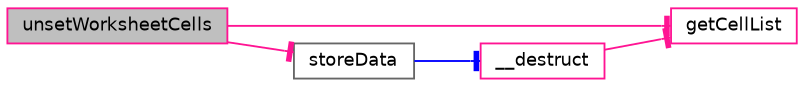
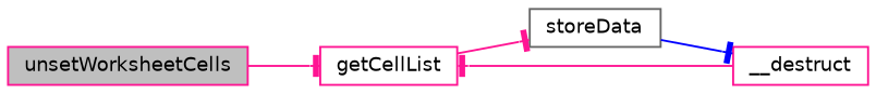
  digraph {
    rankdir=LR
    node [color=deeppink fillcolor=white fontname=Helvetica fontsize=10 shape=record style=filled]
    edge [arrowhead=tee color=deeppink fontname=Helvetica fontsize=10 labelfontname=Helvetica labelfontsize=10 style=solid]
    n1 [fillcolor=grey75 fontcolor=black height=0.2 label=unsetWorksheetCells width=0.4]
    n2 [height=0.2 label=getCellList width=0.4]
    n3 [height=0.2 label=__destruct width=0.4]
    n4 [color=gray40 height=0.2 label=storeData width=0.4]
    n1 -> n2
-   n1 -> n4
+   n2 -> n4
    n3 -> n2
    n4 -> n3 [color=blue]
  }
